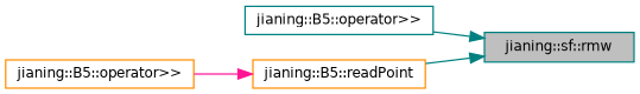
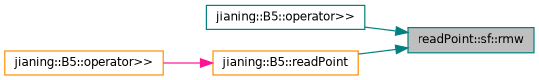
  digraph {
    rankdir=RL
    node [color=teal fillcolor=white fontname=Helvetica fontsize=10 shape=record style=filled]
    edge [color=teal dir=back fontname=Helvetica fontsize=10 labelfontname=Helvetica labelfontsize=10 style=solid]
-   n1 [fillcolor=grey75 fontcolor=black height=0.2 label="jianing::sf::rmw" width=0.4]
+   n1 [fillcolor=grey75 fontcolor=black height=0.2 label="readPoint::sf::rmw" width=0.4]
    n2 [height=0.2 label="jianing::B5::operator\>\>" width=0.4]
    n3 [color=darkorange height=0.2 label="jianing::B5::readPoint" width=0.4]
    n4 [color=darkorange height=0.2 label="jianing::B5::operator\>\>" width=0.4]
    n1 -> n2
    n1 -> n3
    n3 -> n4 [color=deeppink]
  }
